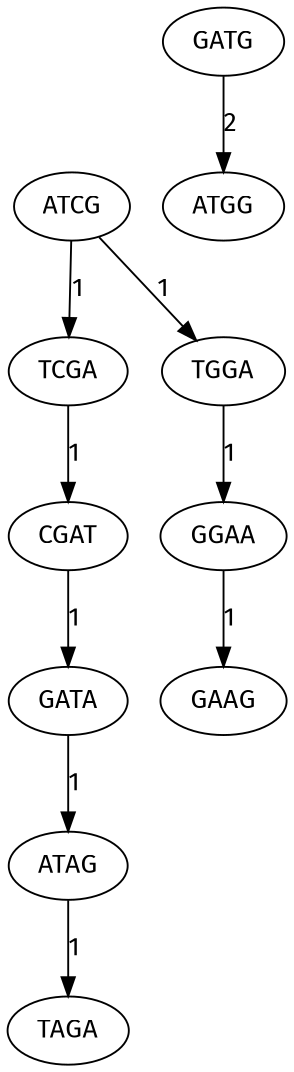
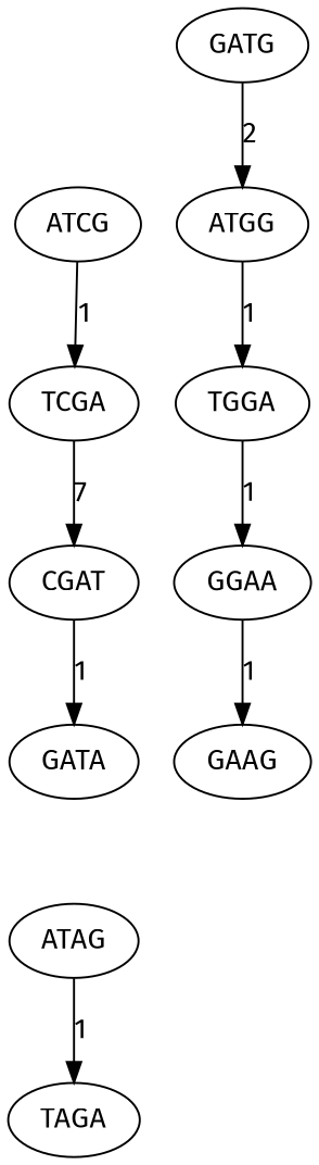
  digraph {
    bgcolor=white
    fontname="Fira Sans"
    node [fontname="Fira Sans"]
    edge [fontname="Fira Sans"]
    ATCG
    TCGA
    CGAT
    GATA
    ATAG
    TAGA
    GATG
    ATGG
    TGGA
    GGAA
    GAAG
    ATCG -> TCGA [label=1]
-   TCGA -> CGAT [label=1]
+   TCGA -> CGAT [label=7]
    CGAT -> GATA [label=1]
-   GATA -> ATAG [label=1]
    ATAG -> TAGA [label=1]
    GATG -> ATGG [label=2]
-   ATCG -> TGGA [label=1]
+   ATGG -> TGGA [label=1]
    TGGA -> GGAA [label=1]
    GGAA -> GAAG [label=1]
  }
